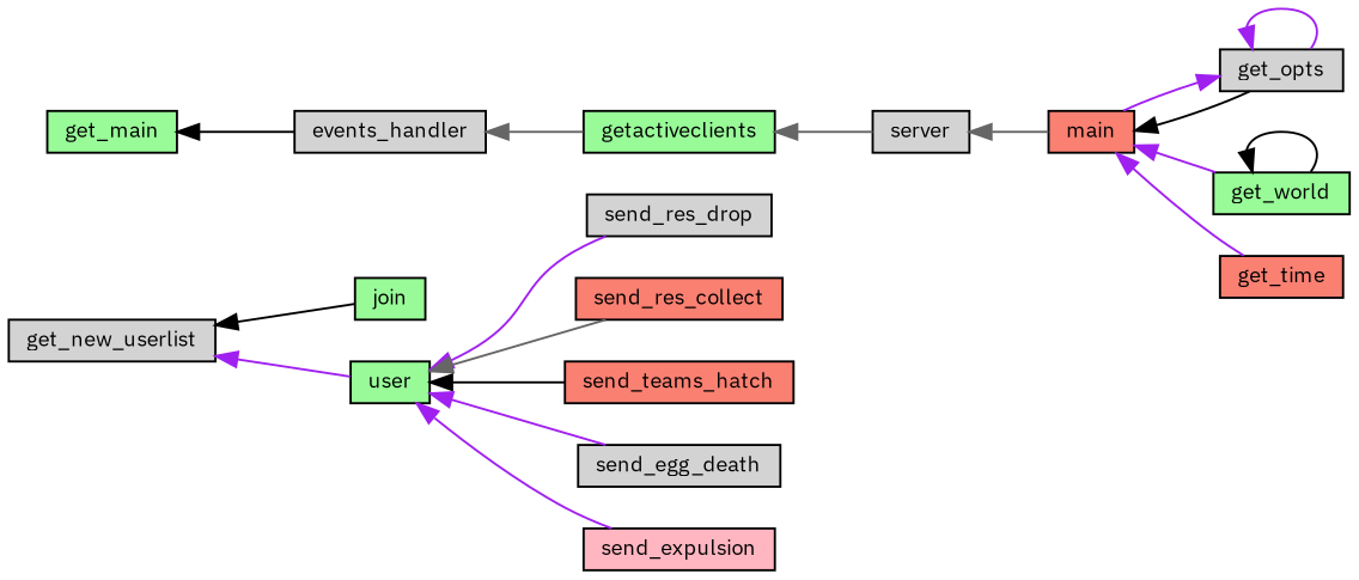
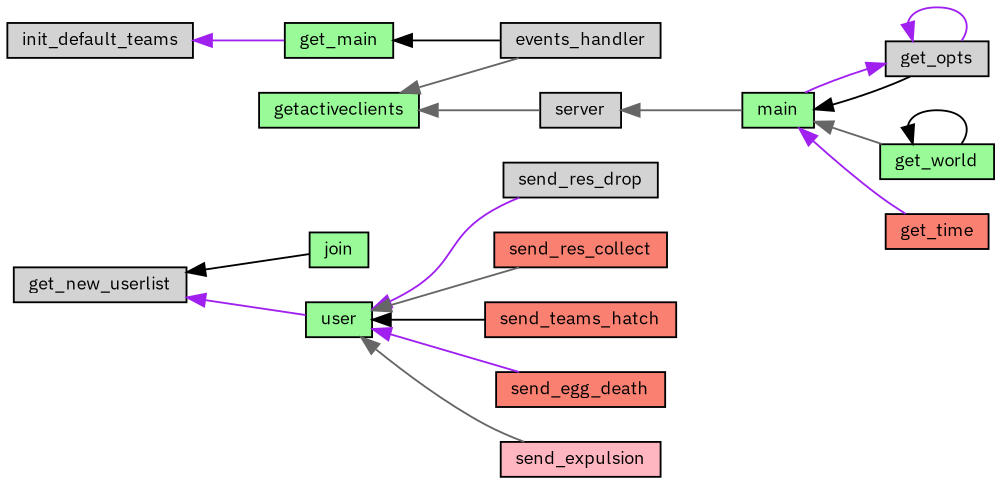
  digraph {
    fontname="IBM Plex Sans"
    rankdir=LR
    node [color=black fillcolor=lightgrey fontname="IBM Plex Sans" fontsize=10 shape=record style=filled]
    edge [color=purple dir=back fontname="IBM Plex Sans" fontsize=10 labelfontname=Helvetica labelfontsize=10 style=solid]
    n1 [fontcolor=black height=0.2 label=get_new_userlist width=0.4]
    n2 [fillcolor=palegreen height=0.2 label=join width=0.4]
    n3 [fillcolor=palegreen height=0.2 label=user width=0.4]
+   n4 [height=0.2 label=init_default_teams width=0.4]
    n5 [fillcolor=palegreen height=0.2 label=get_main width=0.4]
    n6 [height=0.2 label=send_res_drop width=0.4]
    n7 [fillcolor=salmon height=0.2 label=send_res_collect width=0.4]
    n8 [fillcolor=salmon height=0.2 label=send_teams_hatch width=0.4]
-   n9 [height=0.2 label=send_egg_death width=0.4]
+   n9 [fillcolor=salmon height=0.2 label=send_egg_death width=0.4]
    n10 [fillcolor=lightpink height=0.2 label=send_expulsion width=0.4]
    n11 [height=0.2 label=events_handler width=0.4]
    n12 [fillcolor=palegreen height=0.2 label=getactiveclients width=0.4]
    n13 [height=0.2 label=server width=0.4]
-   n14 [fillcolor=salmon height=0.2 label=main width=0.4]
+   n14 [fillcolor=palegreen height=0.2 label=main width=0.4]
    n15 [height=0.2 label=get_opts width=0.4]
    n16 [fillcolor=palegreen height=0.2 label=get_world width=0.4]
    n17 [fillcolor=salmon height=0.2 label=get_time width=0.4]
    n1 -> n2 [color=black]
    n1 -> n3
    n3 -> n6
    n3 -> n7 [color=gray40]
    n3 -> n8 [color=black]
    n3 -> n9
-   n3 -> n10
+   n3 -> n10 [color=gray40]
+   n4 -> n5
    n5 -> n11 [color=black]
-   n11 -> n12 [color=gray40]
+   n12 -> n11 [color=gray40]
    n12 -> n13 [color=gray40]
    n13 -> n14 [color=gray40]
    n14 -> n15 [color=black]
-   n14 -> n16
+   n14 -> n16 [color=gray40]
    n14 -> n17
    n15 -> n14
    n15 -> n15
    n16 -> n16 [color=black]
  }
